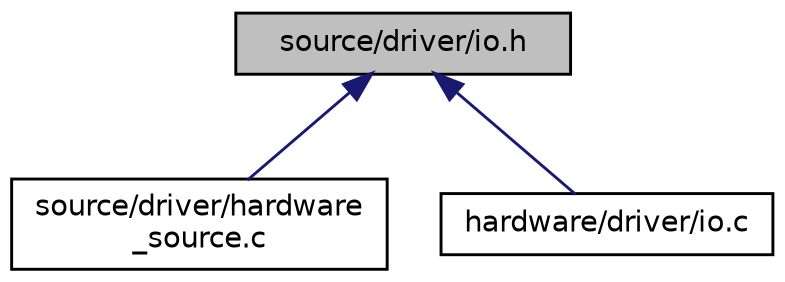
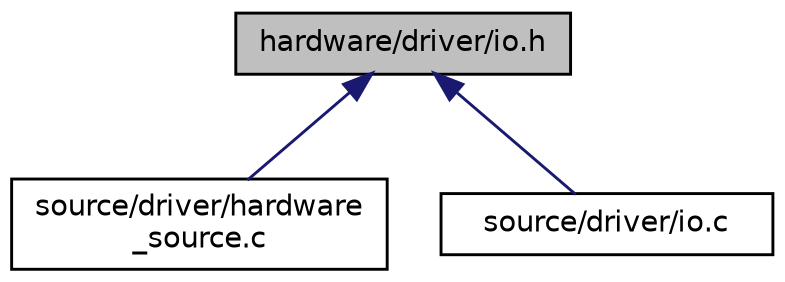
  digraph {
    node [color=black fillcolor=white fontname=Helvetica fontsize=10 shape=record style=filled]
    edge [color=midnightblue dir=back fontname=Helvetica fontsize=10 labelfontname=Helvetica labelfontsize=10 style=solid]
-   n1 [fillcolor=grey75 fontcolor=black height=0.2 label="source/driver/io.h" width=0.4]
+   n1 [fillcolor=grey75 fontcolor=black height=0.2 label="hardware/driver/io.h" width=0.4]
    n2 [height=0.2 label="source/driver/hardware\l_source.c" width=0.4]
-   n3 [height=0.2 label="hardware/driver/io.c" width=0.4]
+   n3 [height=0.2 label="source/driver/io.c" width=0.4]
    n1 -> n2
    n1 -> n3
  }
